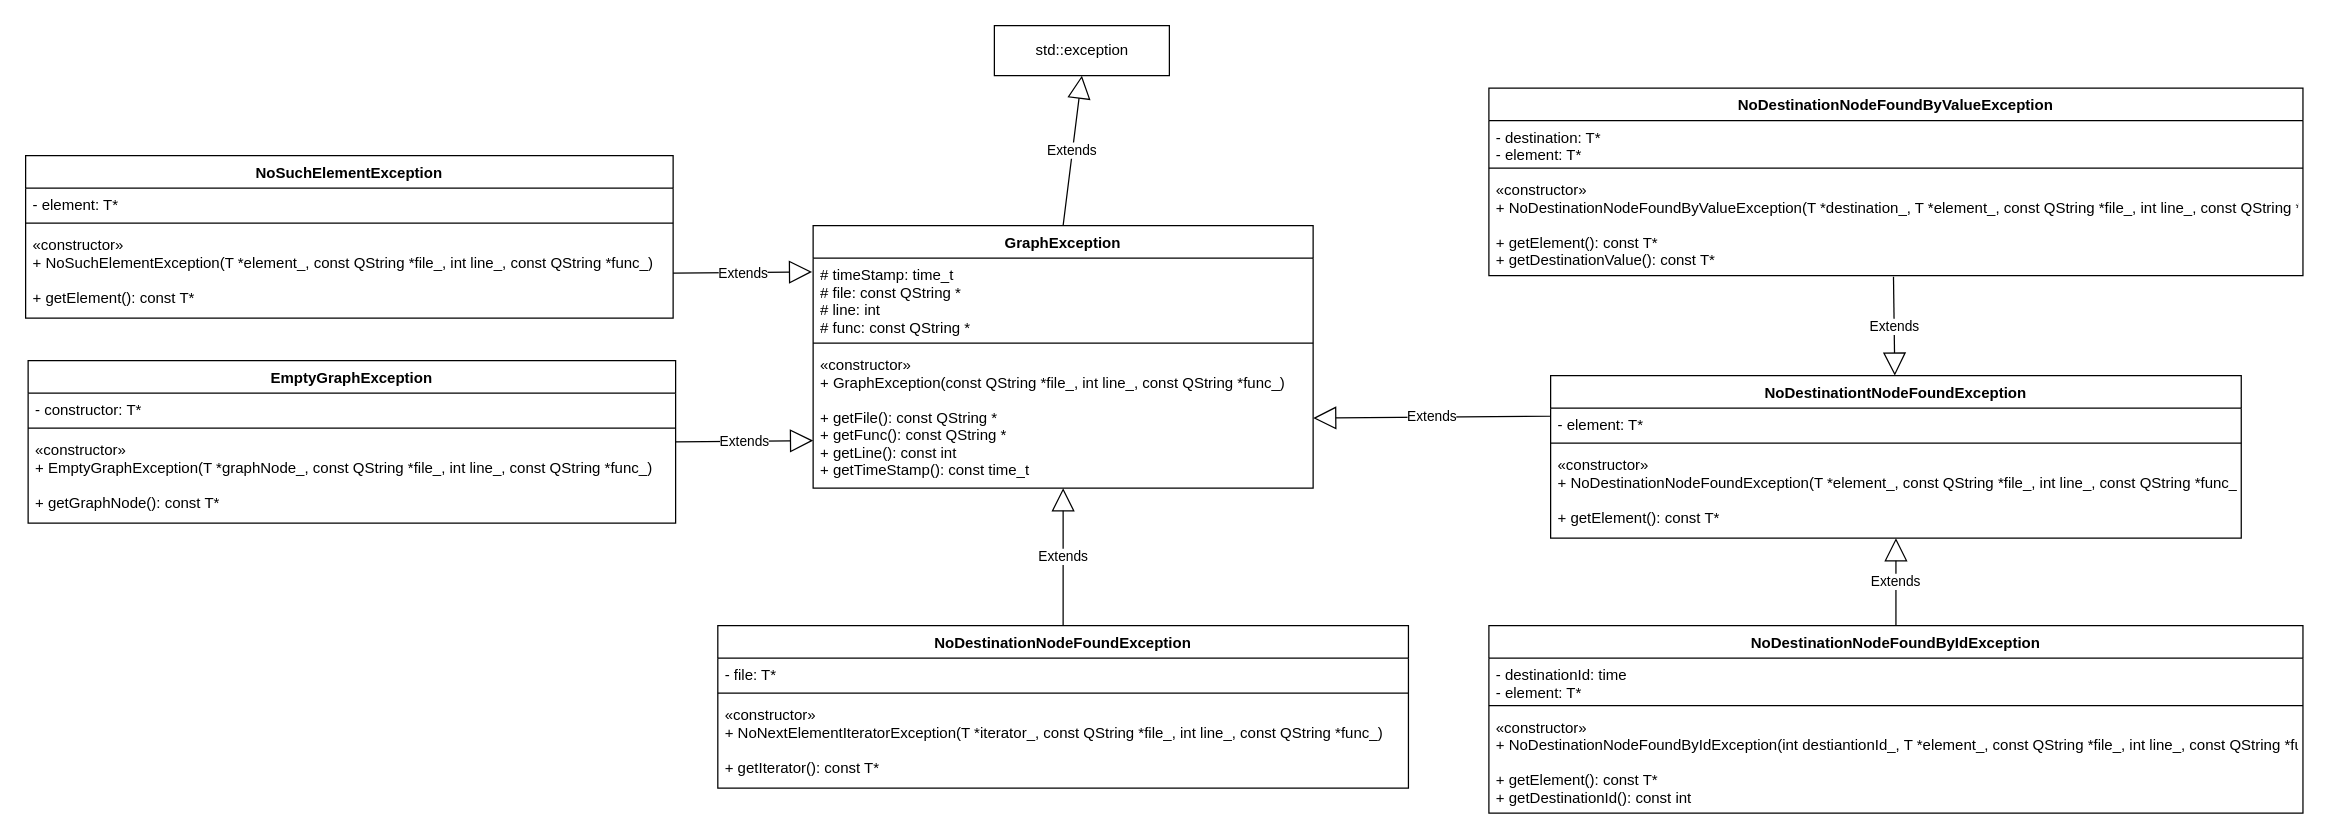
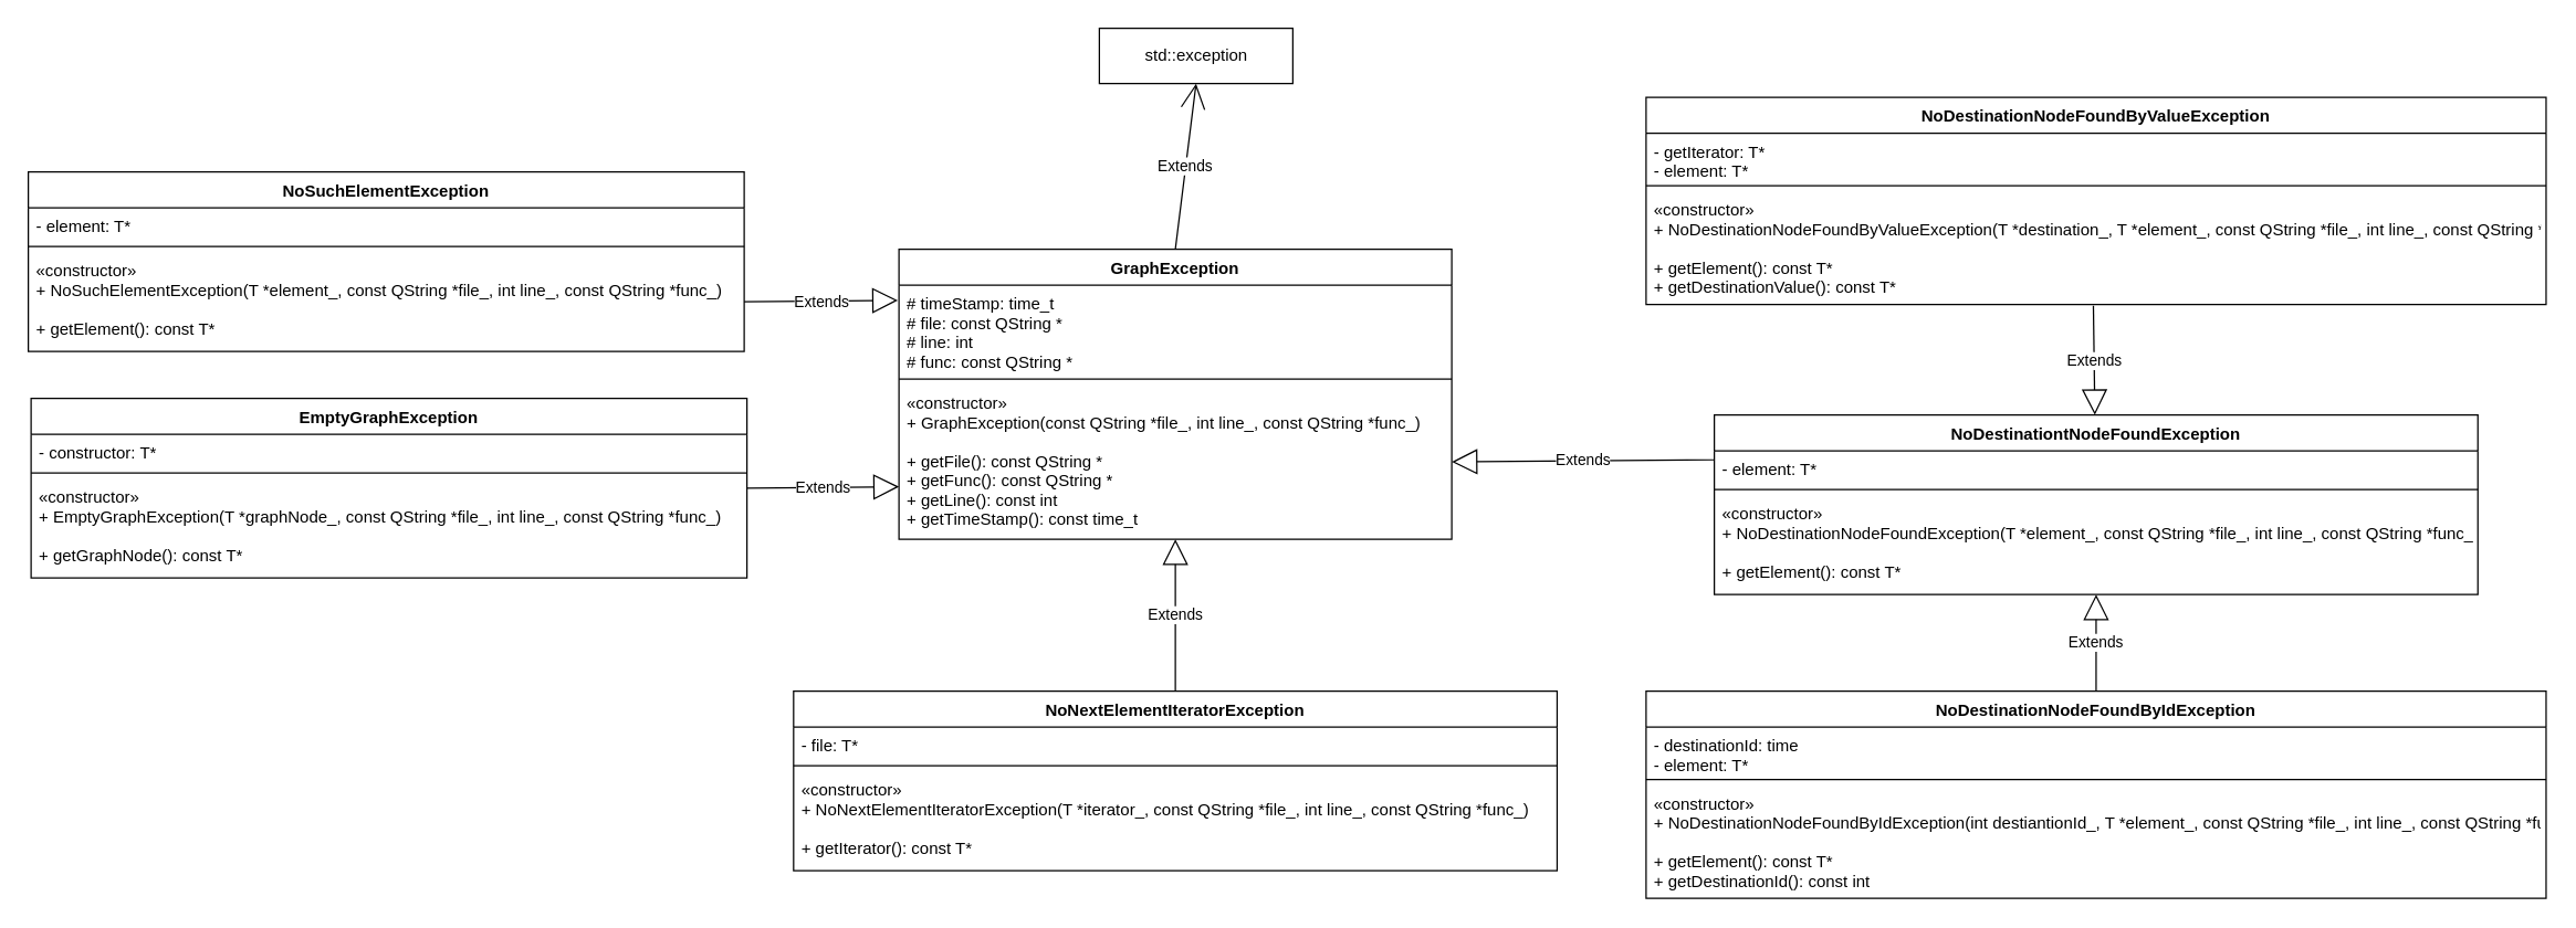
  <mxCell id="0" />
  <mxCell id="1" parent="0" />
  <mxCell id="2" value="std::exception" style="html=1;" parent="1" vertex="1"><mxGeometry x="795" y="20" width="140" height="40" as="geometry" /></mxCell>
- <mxCell id="3" value="Extends" style="endArrow=block;endSize=16;endFill=0;html=1;exitX=0.5;exitY=0;exitDx=0;exitDy=0;entryX=0.5;entryY=1;entryDx=0;entryDy=0;" parent="1" source="15" target="2" edge="1"><mxGeometry width="160" relative="1" as="geometry"><mxPoint x="770" y="210" as="sourcePoint" /><mxPoint x="850" y="80" as="targetPoint" /></mxGeometry></mxCell>
+ <mxCell id="3" value="Extends" style="endArrow=open;endSize=16;endFill=0;html=1;exitX=0.5;exitY=0;exitDx=0;exitDy=0;entryX=0.5;entryY=1;entryDx=0;entryDy=0;" parent="1" source="15" target="2" edge="1"><mxGeometry width="160" relative="1" as="geometry"><mxPoint x="770" y="210" as="sourcePoint" /><mxPoint x="850" y="80" as="targetPoint" /></mxGeometry></mxCell>
  <mxCell id="4" value="Extends" style="endArrow=block;endSize=16;endFill=0;html=1;exitX=1;exitY=0.5;exitDx=0;exitDy=0;entryX=-0.002;entryY=0.172;entryDx=0;entryDy=0;entryPerimeter=0;" parent="1" source="14" target="16" edge="1"><mxGeometry width="160" relative="1" as="geometry"><mxPoint x="570" y="300" as="sourcePoint" /><mxPoint x="630" y="310" as="targetPoint" /></mxGeometry></mxCell>
  <mxCell id="5" value="Extends" style="endArrow=block;endSize=16;endFill=0;html=1;exitX=1;exitY=0.5;exitDx=0;exitDy=0;" parent="1" source="7" edge="1"><mxGeometry width="160" relative="1" as="geometry"><mxPoint x="1005" y="844.5" as="sourcePoint" /><mxPoint x="650" y="352" as="targetPoint" /></mxGeometry></mxCell>
  <mxCell id="6" value="Extends" style="endArrow=block;endSize=16;endFill=0;html=1;exitX=0.5;exitY=0;exitDx=0;exitDy=0;entryX=0.5;entryY=1;entryDx=0;entryDy=0;entryPerimeter=0;" parent="1" source="20" target="18" edge="1"><mxGeometry width="160" relative="1" as="geometry"><mxPoint x="1455" y="778.5" as="sourcePoint" /><mxPoint x="860" y="400" as="targetPoint" /></mxGeometry></mxCell>
  <mxCell id="7" value="EmptyGraphException" style="swimlane;fontStyle=1;align=center;verticalAlign=top;childLayout=stackLayout;horizontal=1;startSize=26;horizontalStack=0;resizeParent=1;resizeParentMax=0;resizeLast=0;collapsible=1;marginBottom=0;" parent="1" vertex="1"><mxGeometry x="22" y="288" width="518" height="130" as="geometry" /></mxCell>
  <mxCell id="8" value="- constructor: T*&#10;" style="text;strokeColor=none;fillColor=none;align=left;verticalAlign=top;spacingLeft=4;spacingRight=4;overflow=hidden;rotatable=0;points=[[0,0.5],[1,0.5]];portConstraint=eastwest;" parent="7" vertex="1"><mxGeometry y="26" width="518" height="24" as="geometry" /></mxCell>
  <mxCell id="9" value="" style="line;strokeWidth=1;fillColor=none;align=left;verticalAlign=middle;spacingTop=-1;spacingLeft=3;spacingRight=3;rotatable=0;labelPosition=right;points=[];portConstraint=eastwest;" parent="7" vertex="1"><mxGeometry y="50" width="518" height="8" as="geometry" /></mxCell>
  <mxCell id="10" value="«constructor»&#10;+ EmptyGraphException(T *graphNode_, const QString *file_, int line_, const QString *func_) &#10;&#10;+ getGraphNode(): const T*" style="text;strokeColor=none;fillColor=none;align=left;verticalAlign=top;spacingLeft=4;spacingRight=4;overflow=hidden;rotatable=0;points=[[0,0.5],[1,0.5]];portConstraint=eastwest;fontStyle=0" parent="7" vertex="1"><mxGeometry y="58" width="518" height="72" as="geometry" /></mxCell>
  <mxCell id="11" value="NoSuchElementException" style="swimlane;fontStyle=1;align=center;verticalAlign=top;childLayout=stackLayout;horizontal=1;startSize=26;horizontalStack=0;resizeParent=1;resizeParentMax=0;resizeLast=0;collapsible=1;marginBottom=0;" parent="1" vertex="1"><mxGeometry x="20" y="124" width="518" height="130" as="geometry" /></mxCell>
  <mxCell id="12" value="- element: T*&#10;" style="text;strokeColor=none;fillColor=none;align=left;verticalAlign=top;spacingLeft=4;spacingRight=4;overflow=hidden;rotatable=0;points=[[0,0.5],[1,0.5]];portConstraint=eastwest;" parent="11" vertex="1"><mxGeometry y="26" width="518" height="24" as="geometry" /></mxCell>
  <mxCell id="13" value="" style="line;strokeWidth=1;fillColor=none;align=left;verticalAlign=middle;spacingTop=-1;spacingLeft=3;spacingRight=3;rotatable=0;labelPosition=right;points=[];portConstraint=eastwest;" parent="11" vertex="1"><mxGeometry y="50" width="518" height="8" as="geometry" /></mxCell>
  <mxCell id="14" value="«constructor»&#10;+ NoSuchElementException(T *element_, const QString *file_, int line_, const QString *func_) &#10;&#10;+ getElement(): const T*" style="text;strokeColor=none;fillColor=none;align=left;verticalAlign=top;spacingLeft=4;spacingRight=4;overflow=hidden;rotatable=0;points=[[0,0.5],[1,0.5]];portConstraint=eastwest;fontStyle=0" parent="11" vertex="1"><mxGeometry y="58" width="518" height="72" as="geometry" /></mxCell>
  <mxCell id="15" value="GraphException" style="swimlane;fontStyle=1;align=center;verticalAlign=top;childLayout=stackLayout;horizontal=1;startSize=26;horizontalStack=0;resizeParent=1;resizeParentMax=0;resizeLast=0;collapsible=1;marginBottom=0;" parent="1" vertex="1"><mxGeometry x="650" y="180" width="400" height="210" as="geometry" /></mxCell>
  <mxCell id="16" value="# timeStamp: time_t&#10;# file: const QString *&#10;# line: int&#10;# func: const QString *" style="text;strokeColor=none;fillColor=none;align=left;verticalAlign=top;spacingLeft=4;spacingRight=4;overflow=hidden;rotatable=0;points=[[0,0.5],[1,0.5]];portConstraint=eastwest;" parent="15" vertex="1"><mxGeometry y="26" width="400" height="64" as="geometry" /></mxCell>
  <mxCell id="17" value="" style="line;strokeWidth=1;fillColor=none;align=left;verticalAlign=middle;spacingTop=-1;spacingLeft=3;spacingRight=3;rotatable=0;labelPosition=right;points=[];portConstraint=eastwest;" parent="15" vertex="1"><mxGeometry y="90" width="400" height="8" as="geometry" /></mxCell>
  <mxCell id="18" value="«constructor»&#10;+ GraphException(const QString *file_, int line_, const QString *func_)&#10;&#10;+ getFile(): const QString *&#10;+ getFunc(): const QString *&#10;+ getLine(): const int&#10;+ getTimeStamp(): const time_t" style="text;strokeColor=none;fillColor=none;align=left;verticalAlign=top;spacingLeft=4;spacingRight=4;overflow=hidden;rotatable=0;points=[[0,0.5],[1,0.5]];portConstraint=eastwest;fontStyle=0" parent="15" vertex="1"><mxGeometry y="98" width="400" height="112" as="geometry" /></mxCell>
  <mxCell id="19" value="Extends" style="endArrow=block;endSize=16;endFill=0;html=1;entryX=1;entryY=0.5;entryDx=0;entryDy=0;exitX=0;exitY=0.25;exitDx=0;exitDy=0;" parent="1" source="26" target="18" edge="1"><mxGeometry width="160" relative="1" as="geometry"><mxPoint x="1805" y="676.5" as="sourcePoint" /><mxPoint x="1180" y="600" as="targetPoint" /></mxGeometry></mxCell>
- <mxCell id="20" value="NoDestinationNodeFoundException" style="swimlane;fontStyle=1;align=center;verticalAlign=top;childLayout=stackLayout;horizontal=1;startSize=26;horizontalStack=0;resizeParent=1;resizeParentMax=0;resizeLast=0;collapsible=1;marginBottom=0;" parent="1" vertex="1"><mxGeometry x="573.75" y="500" width="552.5" height="130" as="geometry" /></mxCell>
+ <mxCell id="20" value="NoNextElementIteratorException" style="swimlane;fontStyle=1;align=center;verticalAlign=top;childLayout=stackLayout;horizontal=1;startSize=26;horizontalStack=0;resizeParent=1;resizeParentMax=0;resizeLast=0;collapsible=1;marginBottom=0;" parent="1" vertex="1"><mxGeometry x="573.75" y="500" width="552.5" height="130" as="geometry" /></mxCell>
  <mxCell id="21" value="- file: T*&#10;" style="text;strokeColor=none;fillColor=none;align=left;verticalAlign=top;spacingLeft=4;spacingRight=4;overflow=hidden;rotatable=0;points=[[0,0.5],[1,0.5]];portConstraint=eastwest;" parent="20" vertex="1"><mxGeometry y="26" width="552.5" height="24" as="geometry" /></mxCell>
  <mxCell id="22" value="" style="line;strokeWidth=1;fillColor=none;align=left;verticalAlign=middle;spacingTop=-1;spacingLeft=3;spacingRight=3;rotatable=0;labelPosition=right;points=[];portConstraint=eastwest;" parent="20" vertex="1"><mxGeometry y="50" width="552.5" height="8" as="geometry" /></mxCell>
  <mxCell id="23" value="«constructor»&#10;+ NoNextElementIteratorException(T *iterator_, const QString *file_, int line_, const QString *func_) &#10;&#10;+ getIterator(): const T*" style="text;strokeColor=none;fillColor=none;align=left;verticalAlign=top;spacingLeft=4;spacingRight=4;overflow=hidden;rotatable=0;points=[[0,0.5],[1,0.5]];portConstraint=eastwest;fontStyle=0" parent="20" vertex="1"><mxGeometry y="58" width="552.5" height="72" as="geometry" /></mxCell>
  <mxCell id="24" value="Extends" style="endArrow=block;endSize=16;endFill=0;html=1;exitX=0.5;exitY=0;exitDx=0;exitDy=0;" parent="1" source="30" target="29" edge="1"><mxGeometry width="160" relative="1" as="geometry"><mxPoint x="1557" y="400" as="sourcePoint" /><mxPoint x="1560" y="330" as="targetPoint" /></mxGeometry></mxCell>
  <mxCell id="25" value="Extends" style="endArrow=block;endSize=16;endFill=0;html=1;exitX=0.497;exitY=1.012;exitDx=0;exitDy=0;exitPerimeter=0;" parent="1" source="37" target="26" edge="1"><mxGeometry width="160" relative="1" as="geometry"><mxPoint x="1530.005" y="282" as="sourcePoint" /><mxPoint x="1610" y="270" as="targetPoint" /></mxGeometry></mxCell>
  <mxCell id="26" value="NoDestinationtNodeFoundException" style="swimlane;fontStyle=1;align=center;verticalAlign=top;childLayout=stackLayout;horizontal=1;startSize=26;horizontalStack=0;resizeParent=1;resizeParentMax=0;resizeLast=0;collapsible=1;marginBottom=0;" parent="1" vertex="1"><mxGeometry x="1240" y="300" width="552.5" height="130" as="geometry" /></mxCell>
  <mxCell id="27" value="- element: T*&#10;" style="text;strokeColor=none;fillColor=none;align=left;verticalAlign=top;spacingLeft=4;spacingRight=4;overflow=hidden;rotatable=0;points=[[0,0.5],[1,0.5]];portConstraint=eastwest;" parent="26" vertex="1"><mxGeometry y="26" width="552.5" height="24" as="geometry" /></mxCell>
  <mxCell id="28" value="" style="line;strokeWidth=1;fillColor=none;align=left;verticalAlign=middle;spacingTop=-1;spacingLeft=3;spacingRight=3;rotatable=0;labelPosition=right;points=[];portConstraint=eastwest;" parent="26" vertex="1"><mxGeometry y="50" width="552.5" height="8" as="geometry" /></mxCell>
  <mxCell id="29" value="«constructor»&#10;+ NoDestinationNodeFoundException(T *element_, const QString *file_, int line_, const QString *func_) &#10;&#10;+ getElement(): const T*" style="text;strokeColor=none;fillColor=none;align=left;verticalAlign=top;spacingLeft=4;spacingRight=4;overflow=hidden;rotatable=0;points=[[0,0.5],[1,0.5]];portConstraint=eastwest;fontStyle=0" parent="26" vertex="1"><mxGeometry y="58" width="552.5" height="72" as="geometry" /></mxCell>
  <mxCell id="30" value="NoDestinationNodeFoundByIdException" style="swimlane;fontStyle=1;align=center;verticalAlign=top;childLayout=stackLayout;horizontal=1;startSize=26;horizontalStack=0;resizeParent=1;resizeParentMax=0;resizeLast=0;collapsible=1;marginBottom=0;" parent="1" vertex="1"><mxGeometry x="1190.62" y="500" width="651.25" height="150" as="geometry" /></mxCell>
  <mxCell id="31" value="- destinationId: time&#10;- element: T*&#10;" style="text;strokeColor=none;fillColor=none;align=left;verticalAlign=top;spacingLeft=4;spacingRight=4;overflow=hidden;rotatable=0;points=[[0,0.5],[1,0.5]];portConstraint=eastwest;" parent="30" vertex="1"><mxGeometry y="26" width="651.25" height="34" as="geometry" /></mxCell>
  <mxCell id="32" value="" style="line;strokeWidth=1;fillColor=none;align=left;verticalAlign=middle;spacingTop=-1;spacingLeft=3;spacingRight=3;rotatable=0;labelPosition=right;points=[];portConstraint=eastwest;" parent="30" vertex="1"><mxGeometry y="60" width="651.25" height="8" as="geometry" /></mxCell>
  <mxCell id="33" value="«constructor»&#10;+ NoDestinationNodeFoundByIdException(int destiantionId_, T *element_, const QString *file_, int line_, const QString *func_) &#10;&#10;+ getElement(): const T*&#10;+ getDestinationId(): const int&#10;" style="text;strokeColor=none;fillColor=none;align=left;verticalAlign=top;spacingLeft=4;spacingRight=4;overflow=hidden;rotatable=0;points=[[0,0.5],[1,0.5]];portConstraint=eastwest;fontStyle=0" parent="30" vertex="1"><mxGeometry y="68" width="651.25" height="82" as="geometry" /></mxCell>
  <mxCell id="34" value="NoDestinationNodeFoundByValueException" style="swimlane;fontStyle=1;align=center;verticalAlign=top;childLayout=stackLayout;horizontal=1;startSize=26;horizontalStack=0;resizeParent=1;resizeParentMax=0;resizeLast=0;collapsible=1;marginBottom=0;" parent="1" vertex="1"><mxGeometry x="1190.62" y="70" width="651.25" height="150" as="geometry" /></mxCell>
- <mxCell id="35" value="- destination: T*&#10;- element: T*&#10;" style="text;strokeColor=none;fillColor=none;align=left;verticalAlign=top;spacingLeft=4;spacingRight=4;overflow=hidden;rotatable=0;points=[[0,0.5],[1,0.5]];portConstraint=eastwest;" parent="34" vertex="1"><mxGeometry y="26" width="651.25" height="34" as="geometry" /></mxCell>
+ <mxCell id="35" value="- getIterator: T*&#10;- element: T*&#10;" style="text;strokeColor=none;fillColor=none;align=left;verticalAlign=top;spacingLeft=4;spacingRight=4;overflow=hidden;rotatable=0;points=[[0,0.5],[1,0.5]];portConstraint=eastwest;" parent="34" vertex="1"><mxGeometry y="26" width="651.25" height="34" as="geometry" /></mxCell>
  <mxCell id="36" value="" style="line;strokeWidth=1;fillColor=none;align=left;verticalAlign=middle;spacingTop=-1;spacingLeft=3;spacingRight=3;rotatable=0;labelPosition=right;points=[];portConstraint=eastwest;" parent="34" vertex="1"><mxGeometry y="60" width="651.25" height="8" as="geometry" /></mxCell>
  <mxCell id="37" value="«constructor»&#10;+ NoDestinationNodeFoundByValueException(T *destination_, T *element_, const QString *file_, int line_, const QString *func_) &#10;&#10;+ getElement(): const T*&#10;+ getDestinationValue(): const T*&#10;" style="text;strokeColor=none;fillColor=none;align=left;verticalAlign=top;spacingLeft=4;spacingRight=4;overflow=hidden;rotatable=0;points=[[0,0.5],[1,0.5]];portConstraint=eastwest;fontStyle=0" parent="34" vertex="1"><mxGeometry y="68" width="651.25" height="82" as="geometry" /></mxCell>
